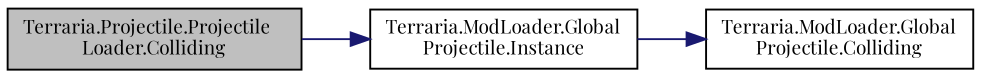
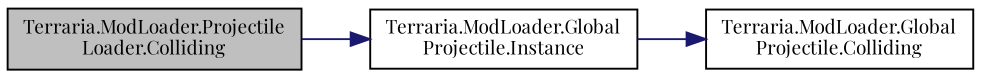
  digraph {
    fontname="Playfair Display"
    rankdir=LR
    node [color=black fillcolor=white fontname="Playfair Display" fontsize=10 shape=record style=filled]
    edge [color=midnightblue fontname="Playfair Display" fontsize=10 labelfontname=Helvetica labelfontsize=10 style=solid]
-   n1 [fillcolor=grey75 fontcolor=black height=0.2 label="Terraria.Projectile.Projectile\lLoader.Colliding" width=0.4]
+   n1 [fillcolor=grey75 fontcolor=black height=0.2 label="Terraria.ModLoader.Projectile\lLoader.Colliding" width=0.4]
    n2 [height=0.2 label="Terraria.ModLoader.Global\lProjectile.Instance" width=0.4]
    n3 [height=0.2 label="Terraria.ModLoader.Global\lProjectile.Colliding" width=0.4]
    n1 -> n2
    n2 -> n3
  }
